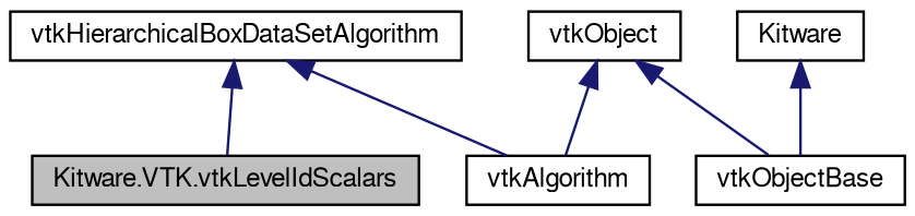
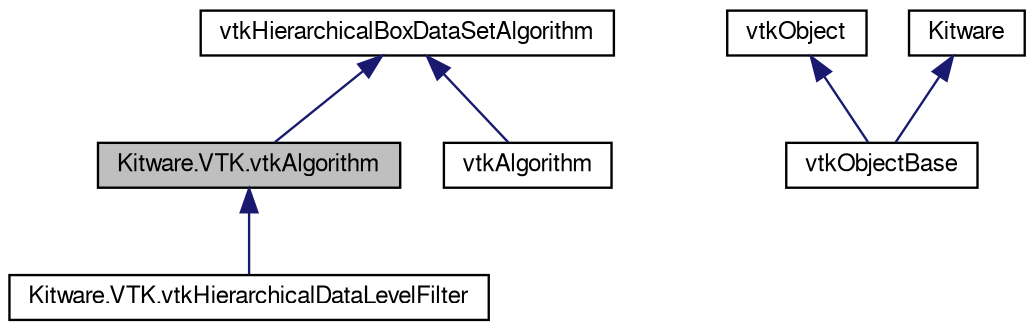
  digraph {
    node [color=black fontname=FreeSans fontsize=10 shape=record]
    edge [color=midnightblue dir=back fontname=FreeSans fontsize=10 labelfontname=FreeSans labelfontsize=10 style=solid]
-   n1 [fillcolor=grey75 fontcolor=black height=0.2 label="Kitware.VTK.vtkLevelIdScalars" style=filled width=0.4]
+   n1 [fillcolor=grey75 fontcolor=black height=0.2 label="Kitware.VTK.vtkAlgorithm" style=filled width=0.4]
+   n2 [height=0.2 label="Kitware.VTK.vtkHierarchicalDataLevelFilter" width=0.4]
    n3 [height=0.2 label=vtkHierarchicalBoxDataSetAlgorithm width=0.4]
    n4 [height=0.2 label=vtkAlgorithm width=0.4]
    n5 [height=0.2 label=vtkObject width=0.4]
    n6 [height=0.2 label=vtkObjectBase width=0.4]
    n7 [height=0.2 label=Kitware width=0.4]
+   n1 -> n2
    n3 -> n1
    n3 -> n4
-   n5 -> n4
    n5 -> n6
    n7 -> n6
  }
